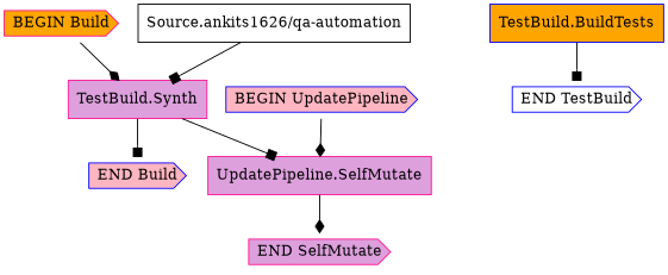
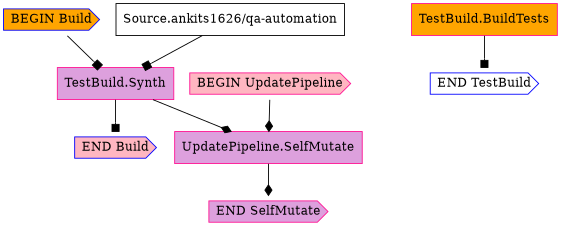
  digraph {
    node [color=deeppink fillcolor=plum shape=cds style=filled]
    edge [arrowhead=diamond]
-   "BEGIN Build" [fillcolor=orange]
+   "BEGIN Build" [color=blue fillcolor=orange]
    n2 [label="TestBuild.Synth" shape=box]
    "END Build" [color=blue fillcolor=lightpink]
    "UpdatePipeline.SelfMutate" [shape=box]
    n5 [label="END SelfMutate"]
    "Source.ankits1626/qa-automation" [color=black fillcolor=white shape=box]
-   "BEGIN UpdatePipeline" [color=blue fillcolor=lightpink]
-   "TestBuild.BuildTests" [color=blue fillcolor=orange shape=box]
+   "BEGIN UpdatePipeline" [fillcolor=lightpink]
+   "TestBuild.BuildTests" [fillcolor=orange shape=box]
    "END TestBuild" [color=blue fillcolor=white]
-   "BEGIN Build" -> n2
+   "BEGIN Build" -> n2 [arrowhead=box]
    n2 -> "END Build" [arrowhead=box]
-   n2 -> "UpdatePipeline.SelfMutate" [arrowhead=box]
+   n2 -> "UpdatePipeline.SelfMutate"
    "UpdatePipeline.SelfMutate" -> n5
    "Source.ankits1626/qa-automation" -> n2 [arrowhead=box]
    "BEGIN UpdatePipeline" -> "UpdatePipeline.SelfMutate"
    "TestBuild.BuildTests" -> "END TestBuild" [arrowhead=box]
  }
